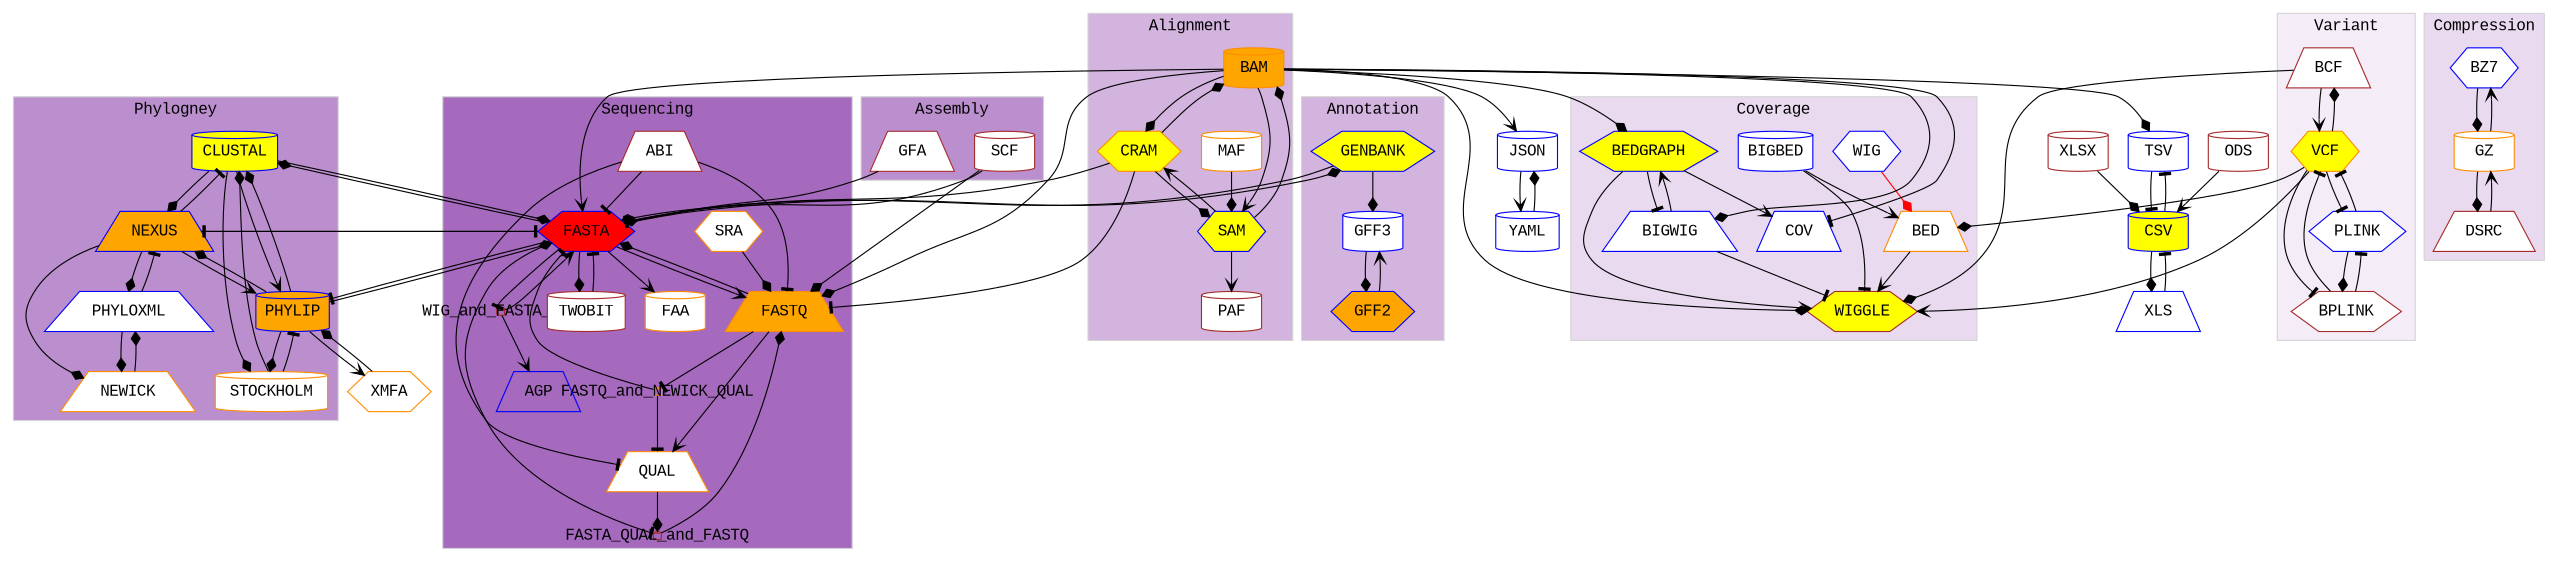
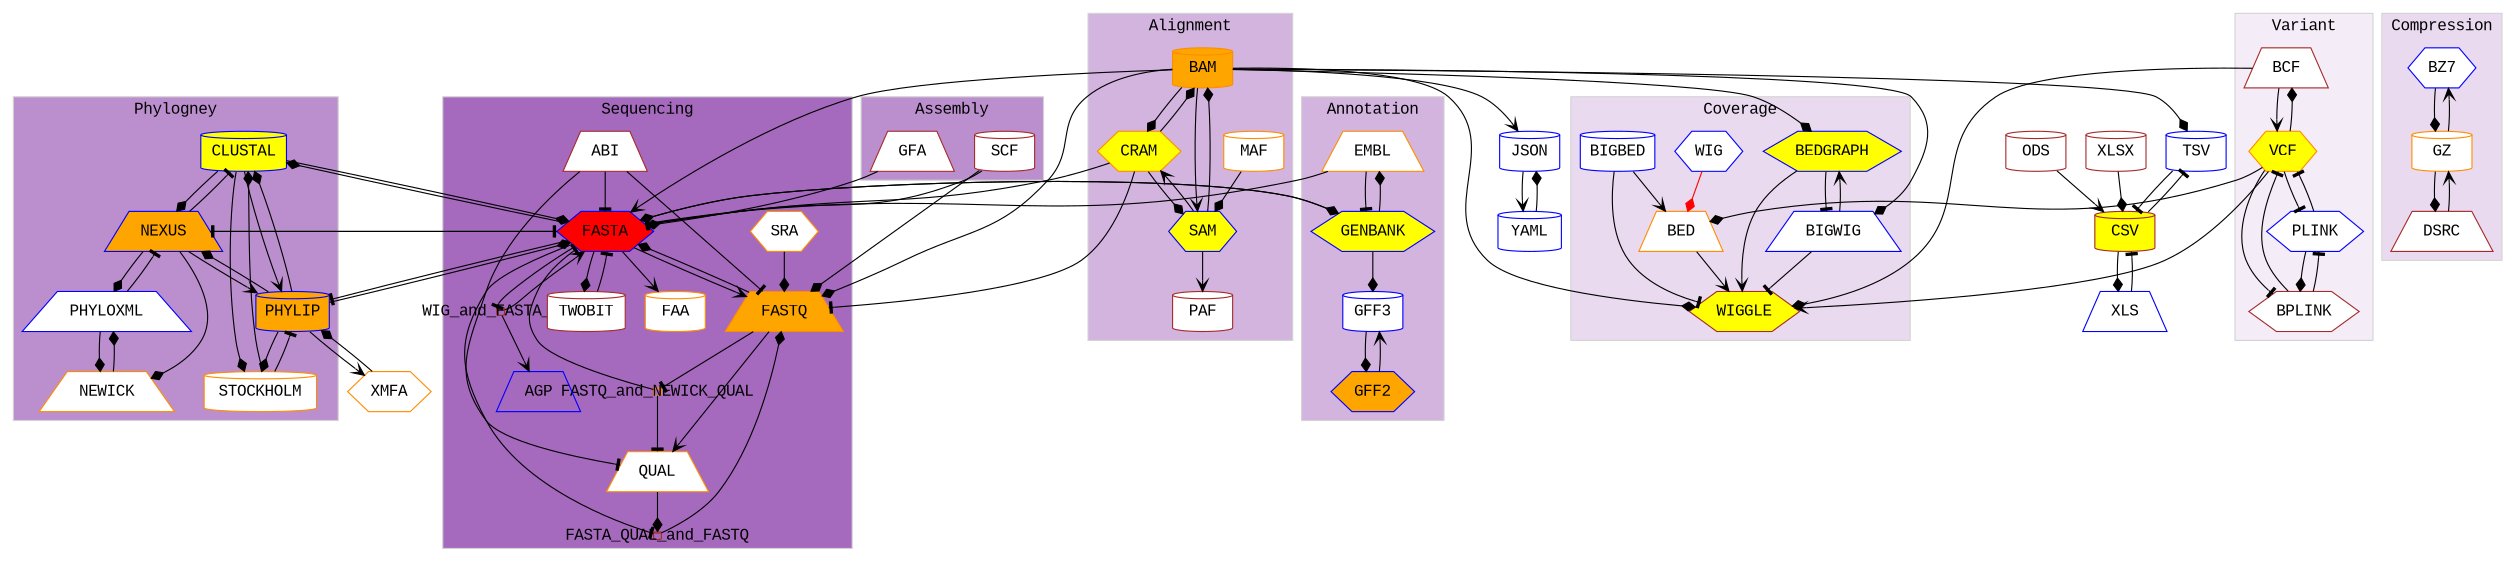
  strict digraph {
    fontname="Liberation Mono"
    node [color=blue fillcolor=white fontname="Liberation Mono" shape=cylinder style=filled]
    edge [alpha=0.5 arrowhead=diamond color=black fontname="Liberation Mono" minlen=1]
    CLUSTAL [fillcolor=yellow height=0.5 url="https://bioconvert.readthedocs.io/en/main/formats.html#CLUSTAL" width=1.0694]
    NEXUS [fillcolor=orange height=0.5 shape=trapezium url="https://bioconvert.readthedocs.io/en/main/formats.html#NEXUS" width=0.86111]
    PHYLIP [fillcolor=orange height=0.5 url="https://bioconvert.readthedocs.io/en/main/formats.html#PHYLIP" width=0.88889]
    STOCKHOLM [color=darkorange height=0.5 url="https://bioconvert.readthedocs.io/en/main/formats.html#STOCKHOLM" width=1.4028]
    NEWICK [color=darkorange height=0.5 shape=trapezium url="https://bioconvert.readthedocs.io/en/main/formats.html#NEWICK" width=0.98611]
    PHYLOXML [height=0.5 shape=trapezium url="https://bioconvert.readthedocs.io/en/main/formats.html#PHYLOXML" width=1.2778]
    BCF [color=brown height=0.5 shape=trapezium url="https://bioconvert.readthedocs.io/en/main/formats.html#BCF" width=0.75]
    VCF [color=darkorange fillcolor=yellow height=0.5 shape=hexagon url="https://bioconvert.readthedocs.io/en/main/formats.html#VCF" width=0.75]
    BPLINK [color=brown height=0.5 shape=hexagon url="https://bioconvert.readthedocs.io/en/main/formats.html#BPLINK" width=0.90278]
    PLINK [height=0.5 shape=hexagon url="https://bioconvert.readthedocs.io/en/main/formats.html#PLINK" width=0.77778]
    GFA [color=brown height=0.5 shape=trapezium url="https://bioconvert.readthedocs.io/en/main/formats.html#GFA" width=0.75]
    SCF [color=brown height=0.5 url="https://bioconvert.readthedocs.io/en/main/formats.html#SCF" width=0.75]
    BEDGRAPH [fillcolor=yellow height=0.5 shape=hexagon url="https://bioconvert.readthedocs.io/en/main/formats.html#BEDGRAPH" width=1.2361]
    BIGWIG [height=0.5 shape=trapezium url="https://bioconvert.readthedocs.io/en/main/formats.html#BIGWIG" width=0.94444]
-   COV [height=0.5 shape=trapezium url="https://bioconvert.readthedocs.io/en/main/formats.html#COV" width=0.75]
    WIGGLE [color=brown fillcolor=yellow height=0.5 shape=hexagon url="https://bioconvert.readthedocs.io/en/main/formats.html#WIGGLE" width=0.98611]
    BED [color=darkorange height=0.5 shape=trapezium url="https://bioconvert.readthedocs.io/en/main/formats.html#BED" width=0.75]
    BIGBED [height=0.5 url="https://bioconvert.readthedocs.io/en/main/formats.html#BIGBED" width=0.93056]
    WIG [height=0.5 shape=hexagon url="https://bioconvert.readthedocs.io/en/main/formats.html#WIG" width=0.75]
    BAM [color=darkorange fillcolor=orange height=0.5 url="https://bioconvert.readthedocs.io/en/main/formats.html#BAM" width=0.75]
    CRAM [color=darkorange fillcolor=yellow height=0.5 shape=hexagon url="https://bioconvert.readthedocs.io/en/main/formats.html#CRAM" width=0.79167]
    SAM [fillcolor=yellow height=0.5 shape=hexagon url="https://bioconvert.readthedocs.io/en/main/formats.html#SAM" width=0.75]
    PAF [color=brown height=0.5 url="https://bioconvert.readthedocs.io/en/main/formats.html#PAF" width=0.75]
    MAF [color=darkorange height=0.5 url="https://bioconvert.readthedocs.io/en/main/formats.html#MAF" width=0.75]
    n25 [height=0.5 label=BZ7 shape=hexagon url="https://bioconvert.readthedocs.io/en/main/formats.html#BZ2" width=0.75]
    GZ [color=darkorange height=0.5 url="https://bioconvert.readthedocs.io/en/main/formats.html#GZ" width=0.75]
    DSRC [color=brown height=0.5 shape=trapezium url="https://bioconvert.readthedocs.io/en/main/formats.html#DSRC" width=0.75]
    ABI [color=brown height=0.5 shape=trapezium url="https://bioconvert.readthedocs.io/en/main/formats.html#ABI" width=0.75]
    FASTA [fillcolor=red height=0.5 shape=hexagon url="https://bioconvert.readthedocs.io/en/main/formats.html#FASTA" width=0.81944]
    FASTQ [color=darkorange fillcolor=orange height=0.5 shape=trapezium url="https://bioconvert.readthedocs.io/en/main/formats.html#FASTQ" width=0.81944]
    QUAL [color=darkorange height=0.5 shape=trapezium url="https://bioconvert.readthedocs.io/en/main/formats.html#QUAL" width=0.75]
    FAA [color=darkorange height=0.5 url="https://bioconvert.readthedocs.io/en/main/formats.html#FAA" width=0.75]
    n33 [color=brown fixedsize=True height=0.097222 label=WIG_and_FASTA_AGP styled=filled width=0.097222 style=""]
    TWOBIT [color=brown height=0.5 url="https://bioconvert.readthedocs.io/en/main/formats.html#TWOBIT" width=0.97222]
    FASTA_QUAL_and_FASTQ [color=brown fixedsize=True height=0.097222 styled=filled width=0.097222 style=""]
    n36 [color=darkorange fixedsize=True height=0.097222 label=FASTQ_and_NEWICK_QUAL styled=filled width=0.097222 style=""]
    AGP [height=0.5 shape=trapezium width=0.79437 style=""]
    SRA [color=darkorange height=0.5 shape=hexagon url="https://bioconvert.readthedocs.io/en/main/formats.html#SRA" width=0.75]
+   EMBL [color=darkorange height=0.5 shape=trapezium url="https://bioconvert.readthedocs.io/en/main/formats.html#EMBL" width=0.76389]
    GENBANK [fillcolor=yellow height=0.5 shape=hexagon url="https://bioconvert.readthedocs.io/en/main/formats.html#GENBANK" width=1.1528]
    GFF3 [height=0.5 url="https://bioconvert.readthedocs.io/en/main/formats.html#GFF3" width=0.75]
    GFF2 [fillcolor=orange height=0.5 shape=hexagon url="https://bioconvert.readthedocs.io/en/main/formats.html#GFF2" width=0.75]
    XMFA [color=darkorange height=0.5 shape=hexagon url="https://bioconvert.readthedocs.io/en/main/formats.html#XMFA" width=0.77778]
    JSON [height=0.5 url="https://bioconvert.readthedocs.io/en/main/formats.html#JSON" width=0.75]
    TSV [height=0.5 url="https://bioconvert.readthedocs.io/en/main/formats.html#TSV" width=0.75]
    YAML [height=0.5 url="https://bioconvert.readthedocs.io/en/main/formats.html#YAML" width=0.79167]
-   CSV [fillcolor=yellow height=0.5 url="https://bioconvert.readthedocs.io/en/main/formats.html#CSV" width=0.75]
+   CSV [color=brown fillcolor=yellow height=0.5 url="https://bioconvert.readthedocs.io/en/main/formats.html#CSV" width=0.75]
    XLS [height=0.5 shape=trapezium url="https://bioconvert.readthedocs.io/en/main/formats.html#XLS" width=0.75]
    ODS [color=brown height=0.5 url="https://bioconvert.readthedocs.io/en/main/formats.html#ODS" width=0.75]
    XLSX [color=brown height=0.5 url="https://bioconvert.readthedocs.io/en/main/formats.html#XLSX" width=0.75]
    subgraph cluster_1 {
      color=lightgrey
      fillcolor="#BB8FCE"
      label=Phylogney
      shape=box
      style=filled
      CLUSTAL
      NEXUS
      PHYLIP
      STOCKHOLM
      NEWICK
      PHYLOXML
    }
    subgraph cluster_2 {
      color=lightgrey
      fillcolor="#F4ECF7"
      label=Variant
      shape=box
      style=filled
      BCF
      VCF
      BPLINK
      PLINK
    }
    subgraph cluster_3 {
      color=lightgrey
      fillcolor="#BB8FCE"
      label=Assembly
      shape=box
      style=filled
      GFA
      SCF
    }
    subgraph cluster_4 {
      color=lightgrey
      fillcolor="#E9DAEF"
      label=Coverage
      shape=box
      style=filled
      BEDGRAPH
      BIGWIG
-     COV
      WIGGLE
      BED
      BIGBED
      WIG
    }
    subgraph cluster_5 {
      color=lightgrey
      fillcolor="#D2B4DE"
      label=Alignment
      shape=circle
      style=filled
      BAM
      CRAM
      SAM
      PAF
      MAF
    }
    subgraph cluster_6 {
      color=lightgrey
      fillcolor="#E9DAEF"
      label=Compression
      shape=box
      style=filled
      n25
      GZ
      DSRC
    }
    subgraph cluster_7 {
      color=lightgrey
      fillcolor="#A569BD"
      label=Sequencing
      shape=circle
      style=filled
      ABI
      FASTA
      FASTQ
      QUAL
      FAA
      n33
      TWOBIT
      FASTA_QUAL_and_FASTQ
      n36
      AGP
      SRA
    }
    subgraph cluster_8 {
      color=lightgrey
      fillcolor="#D2B4DE"
      label=Annotation
      shape=box
      style=filled
+     EMBL
      GENBANK
      GFF3
      GFF2
    }
    CLUSTAL -> NEXUS
    CLUSTAL -> PHYLIP [arrowhead=vee]
    CLUSTAL -> STOCKHOLM
    CLUSTAL -> FASTA
    NEXUS -> CLUSTAL [arrowhead=tee]
    NEXUS -> PHYLIP [arrowhead=vee]
    NEXUS -> NEWICK
    NEXUS -> PHYLOXML
    NEXUS -> FASTA [arrowhead=tee]
    PHYLIP -> CLUSTAL
    PHYLIP -> NEXUS
    PHYLIP -> STOCKHOLM
    PHYLIP -> FASTA
    PHYLIP -> XMFA [arrowhead=vee]
    STOCKHOLM -> CLUSTAL
    STOCKHOLM -> PHYLIP [arrowhead=tee]
    NEWICK -> PHYLOXML
    PHYLOXML -> NEXUS [arrowhead=tee]
    PHYLOXML -> NEWICK
    BCF -> VCF [arrowhead=vee]
    BCF -> WIGGLE
    VCF -> BCF
    VCF -> BPLINK [arrowhead=tee]
    VCF -> PLINK [arrowhead=tee]
    VCF -> WIGGLE [arrowhead=vee]
    VCF -> BED
    BPLINK -> VCF [arrowhead=tee]
    BPLINK -> PLINK [arrowhead=tee]
    PLINK -> VCF [arrowhead=tee]
    PLINK -> BPLINK
    GFA -> FASTA
    SCF -> FASTA [arrowhead=tee]
    SCF -> FASTQ
    BEDGRAPH -> BIGWIG [arrowhead=tee]
-   BEDGRAPH -> COV [arrowhead=vee]
    BEDGRAPH -> WIGGLE [arrowhead=vee]
    BIGWIG -> BEDGRAPH [arrowhead=vee]
    BIGWIG -> WIGGLE [arrowhead=tee]
    BED -> WIGGLE [arrowhead=vee]
    BIGBED -> WIGGLE [arrowhead=tee]
    BIGBED -> BED [arrowhead=vee]
    WIG -> BED [color=red]
    BAM -> BEDGRAPH
    BAM -> BIGWIG
-   BAM -> COV [arrowhead=tee]
    BAM -> WIGGLE
    BAM -> CRAM
    BAM -> SAM [arrowhead=vee]
    BAM -> FASTA [arrowhead=vee]
    BAM -> FASTQ
    BAM -> JSON [arrowhead=vee]
    BAM -> TSV
    CRAM -> BAM
    CRAM -> SAM
    CRAM -> FASTA [arrowhead=tee]
    CRAM -> FASTQ [arrowhead=tee]
    SAM -> BAM
    SAM -> CRAM [arrowhead=vee]
    SAM -> PAF [arrowhead=vee]
    MAF -> SAM
    n25 -> GZ
    GZ -> n25 [arrowhead=vee]
    GZ -> DSRC
    DSRC -> GZ [arrowhead=vee]
    ABI -> FASTA [arrowhead=tee]
    ABI -> FASTQ [arrowhead=tee]
    ABI -> QUAL [arrowhead=tee]
    FASTA -> CLUSTAL
    FASTA -> NEXUS [arrowhead=tee]
    FASTA -> PHYLIP [arrowhead=tee]
    FASTA -> FASTQ [arrowhead=vee]
    FASTA -> FAA [arrowhead=vee]
    FASTA -> n33 [arrowhead=tee alpha="" minlen=""]
    FASTA -> TWOBIT
    FASTA -> FASTA_QUAL_and_FASTQ [arrowhead=tee alpha="" minlen=""]
    FASTA -> GENBANK
    FASTQ -> FASTA
    FASTQ -> QUAL [arrowhead=vee]
    FASTQ -> n36 [arrowhead=tee alpha="" minlen=""]
    QUAL -> FASTA_QUAL_and_FASTQ [alpha="" minlen=""]
    n33 -> FASTA [arrowhead=vee alpha="" minlen=""]
    n33 -> AGP [arrowhead=vee alpha="" minlen=""]
    TWOBIT -> FASTA [arrowhead=tee]
    FASTA_QUAL_and_FASTQ -> FASTQ [alpha="" minlen=""]
    n36 -> FASTA [arrowhead=tee alpha="" minlen=""]
    n36 -> QUAL [arrowhead=tee alpha="" minlen=""]
    SRA -> FASTQ
+   EMBL -> FASTA [arrowhead=tee]
+   EMBL -> GENBANK [arrowhead=tee]
    GENBANK -> FASTA
+   GENBANK -> EMBL
    GENBANK -> GFF3
    GFF3 -> GFF2
    GFF2 -> GFF3 [arrowhead=vee]
    XMFA -> PHYLIP
    JSON -> YAML [arrowhead=vee]
    TSV -> CSV [arrowhead=tee]
    YAML -> JSON
    CSV -> TSV [arrowhead=tee]
    CSV -> XLS
    XLS -> CSV [arrowhead=tee]
    ODS -> CSV [arrowhead=vee]
    XLSX -> CSV
  }
